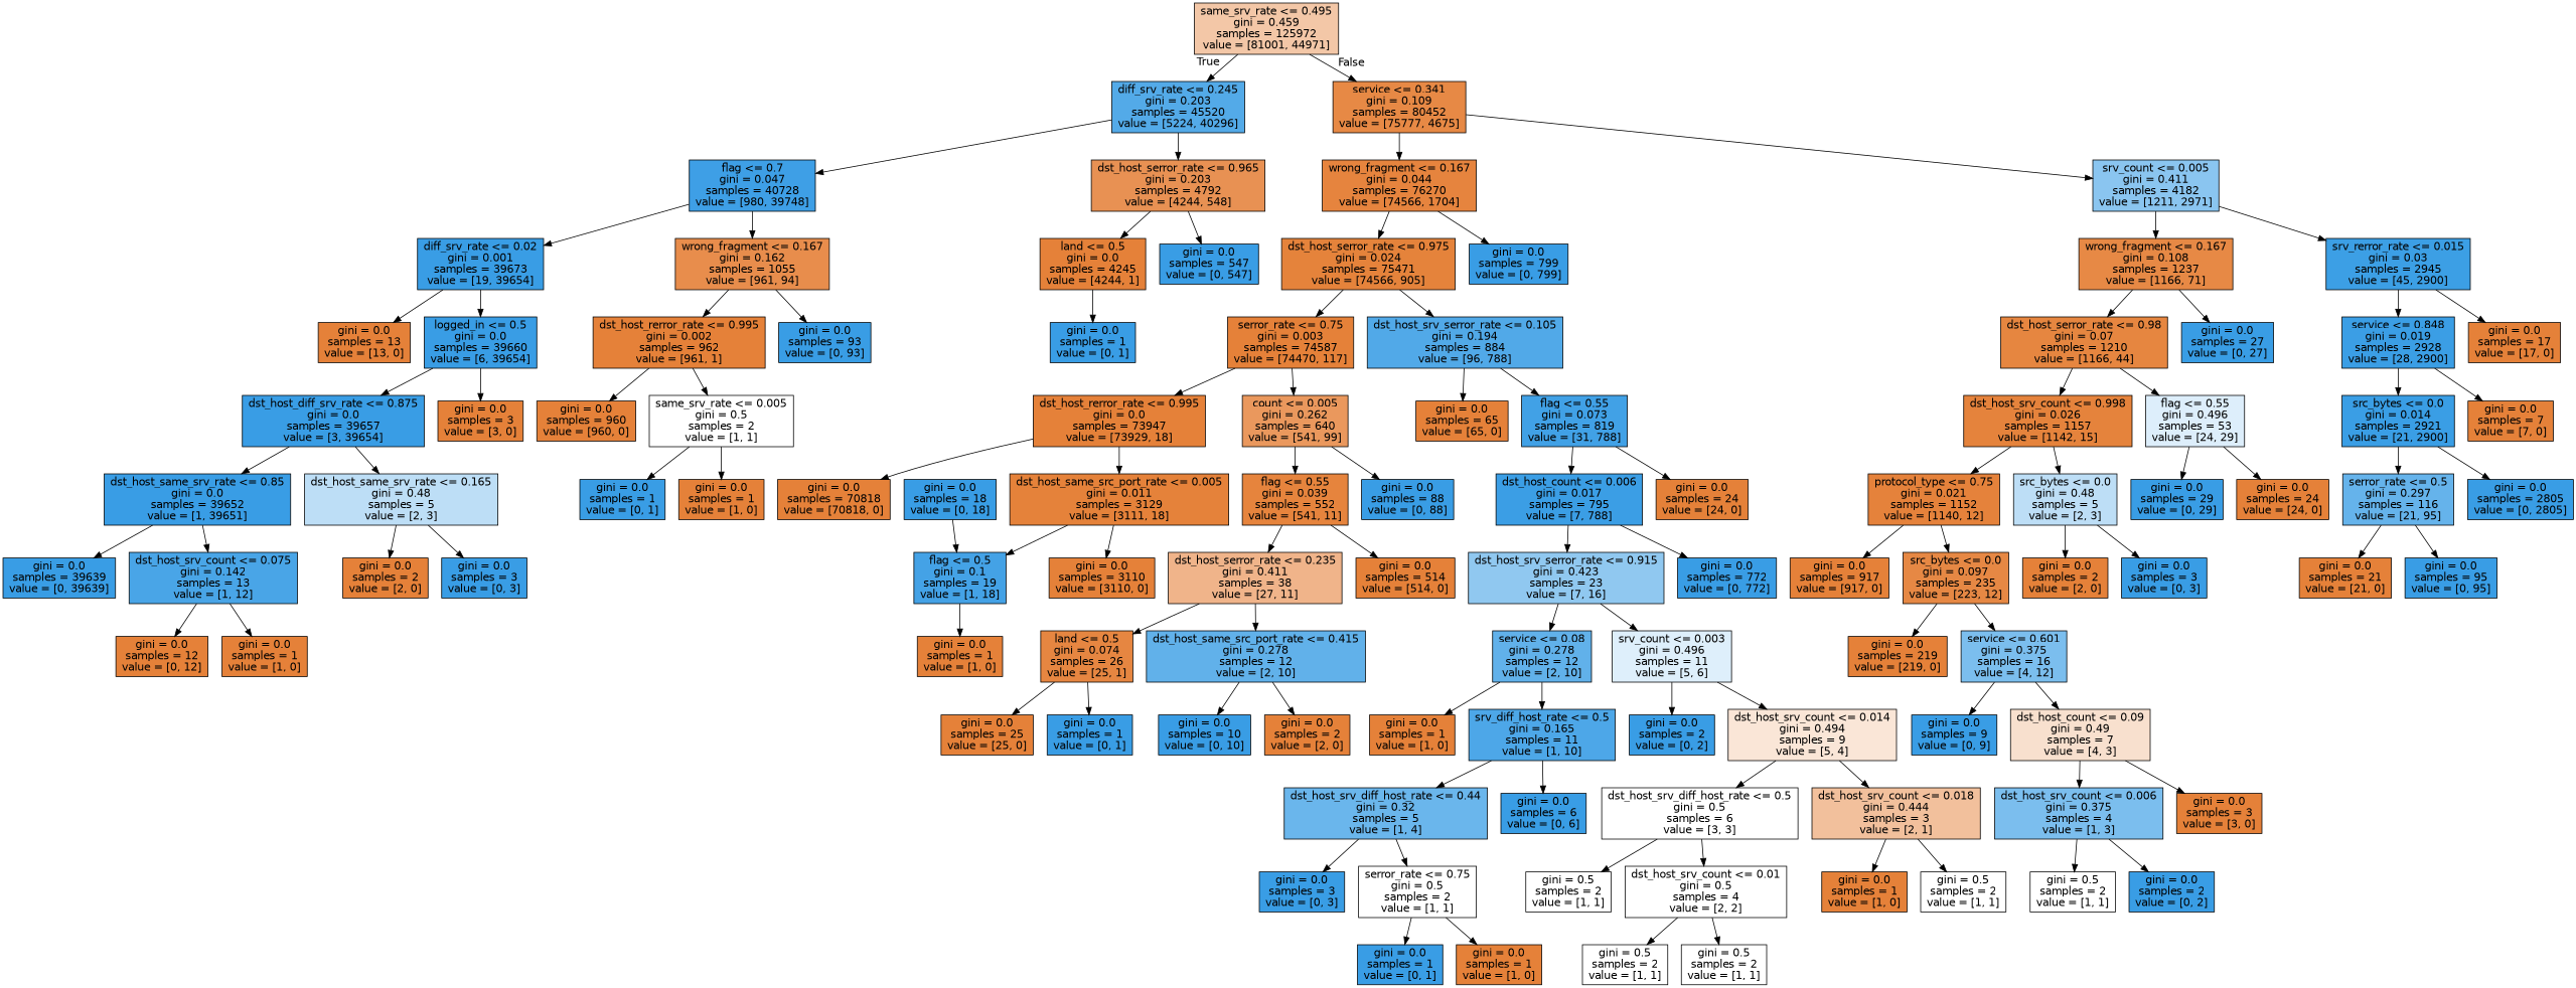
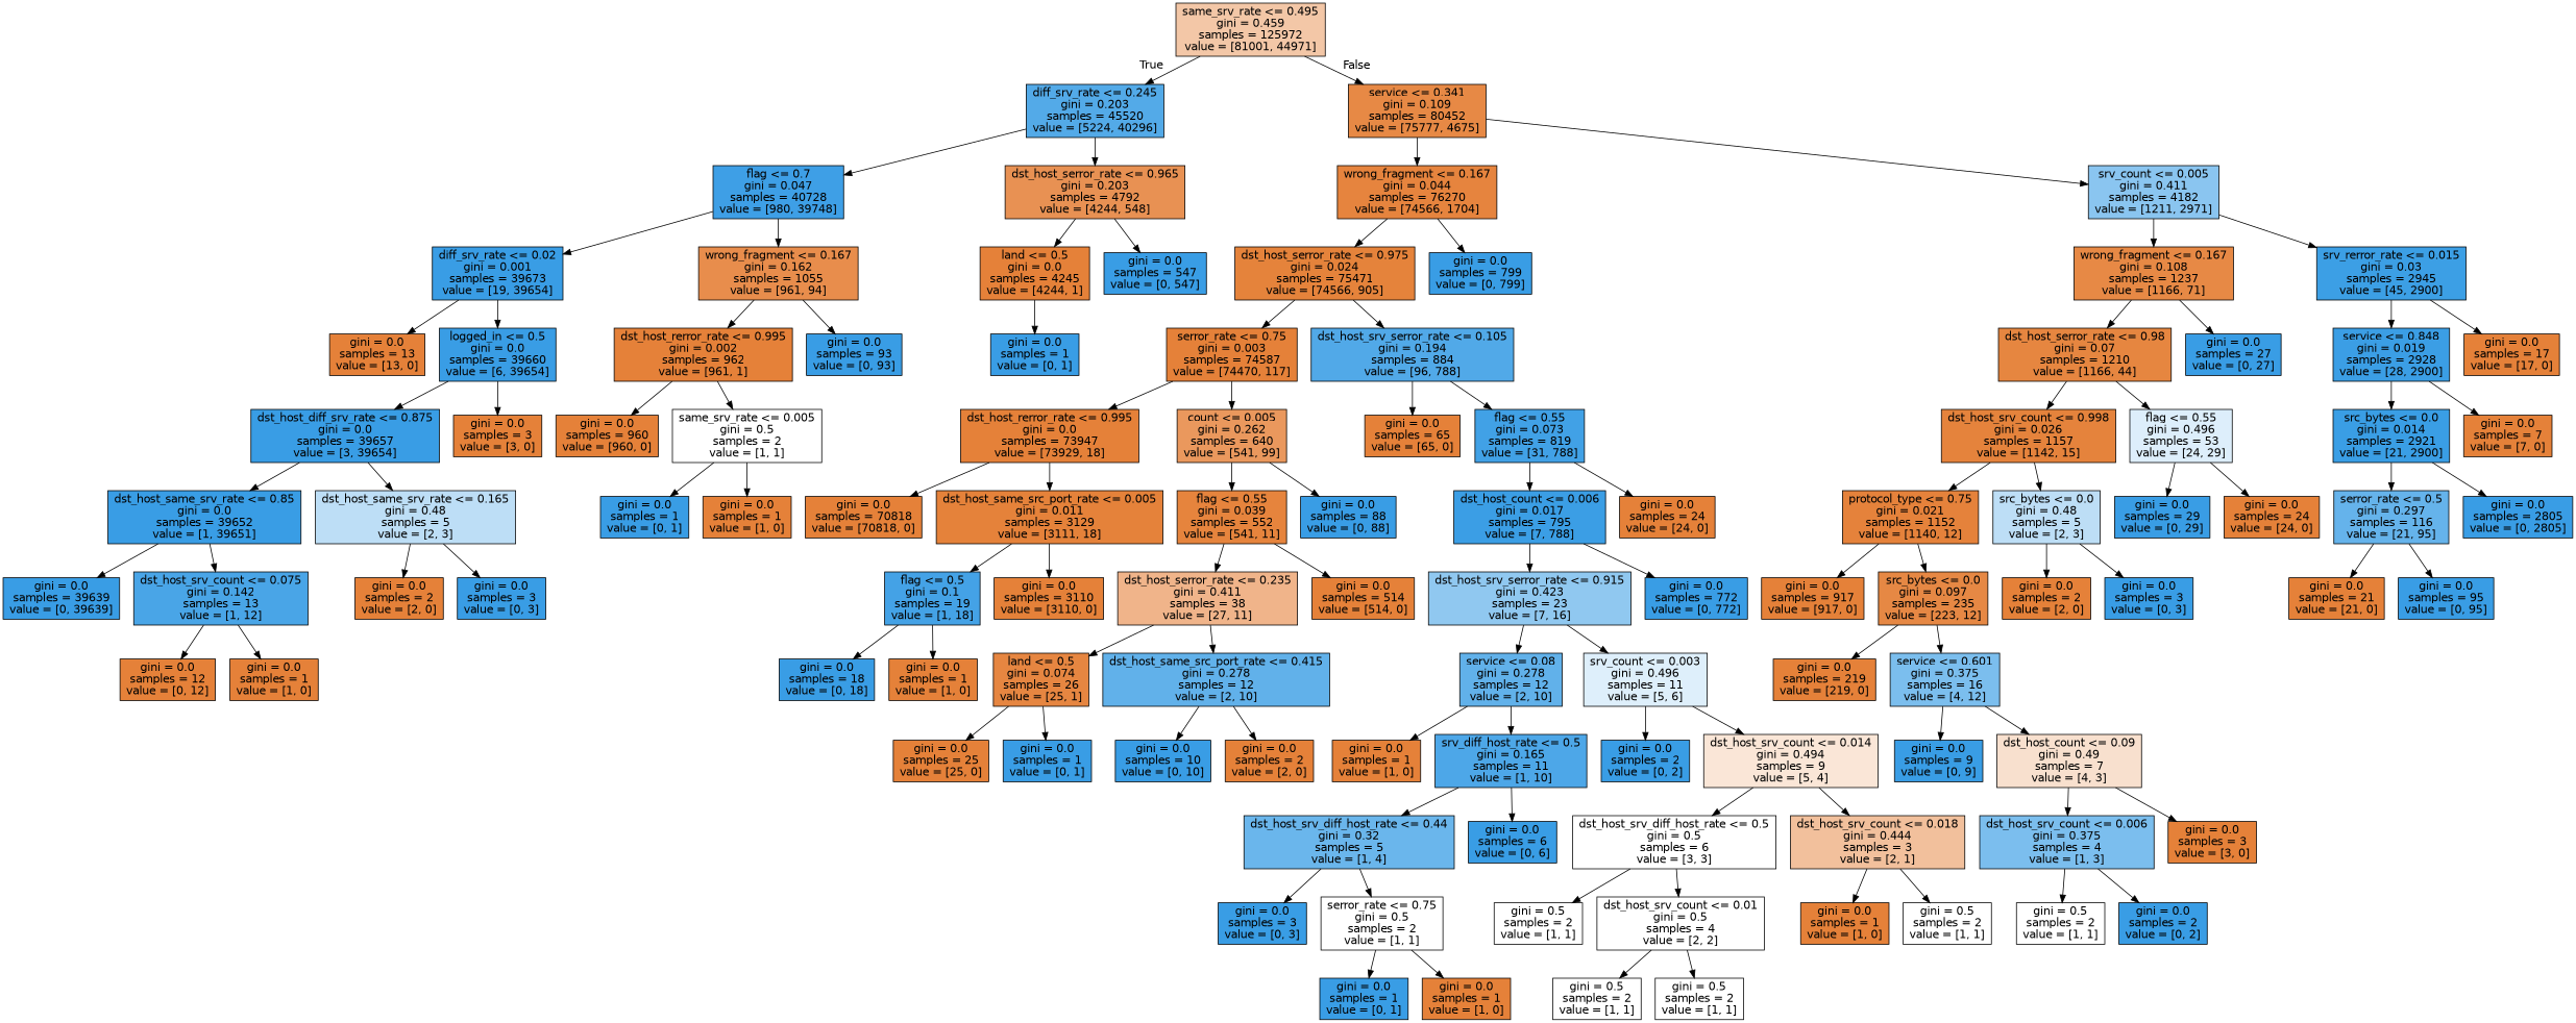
  digraph {
    node [color=black fillcolor="#e58139" fontname=helvetica shape=box style=filled]
    edge [fontname=helvetica]
    n1 [fillcolor="#f3c7a7" label="same_srv_rate <= 0.495\ngini = 0.459\nsamples = 125972\nvalue = [81001, 44971]"]
    n2 [fillcolor="#53aae8" label="diff_srv_rate <= 0.245\ngini = 0.203\nsamples = 45520\nvalue = [5224, 40296]"]
    n3 [fillcolor="#e78945" label="service <= 0.341\ngini = 0.109\nsamples = 80452\nvalue = [75777, 4675]"]
    n4 [fillcolor="#3e9fe6" label="flag <= 0.7\ngini = 0.047\nsamples = 40728\nvalue = [980, 39748]"]
    n5 [fillcolor="#e89153" label="dst_host_serror_rate <= 0.965\ngini = 0.203\nsamples = 4792\nvalue = [4244, 548]"]
    n6 [fillcolor="#e6843e" label="wrong_fragment <= 0.167\ngini = 0.044\nsamples = 76270\nvalue = [74566, 1704]"]
    n7 [fillcolor="#8ac5f0" label="srv_count <= 0.005\ngini = 0.411\nsamples = 4182\nvalue = [1211, 2971]"]
    n8 [fillcolor="#399de5" label="diff_srv_rate <= 0.02\ngini = 0.001\nsamples = 39673\nvalue = [19, 39654]"]
    n9 [fillcolor="#e88d4c" label="wrong_fragment <= 0.167\ngini = 0.162\nsamples = 1055\nvalue = [961, 94]"]
    n10 [label="land <= 0.5\ngini = 0.0\nsamples = 4245\nvalue = [4244, 1]"]
    n11 [fillcolor="#399de5" label="gini = 0.0\nsamples = 547\nvalue = [0, 547]"]
    n12 [label="gini = 0.0\nsamples = 13\nvalue = [13, 0]"]
    n13 [fillcolor="#399de5" label="logged_in <= 0.5\ngini = 0.0\nsamples = 39660\nvalue = [6, 39654]"]
    n14 [label="dst_host_rerror_rate <= 0.995\ngini = 0.002\nsamples = 962\nvalue = [961, 1]"]
    n15 [fillcolor="#399de5" label="gini = 0.0\nsamples = 93\nvalue = [0, 93]"]
    n16 [fillcolor="#399de5" label="dst_host_diff_srv_rate <= 0.875\ngini = 0.0\nsamples = 39657\nvalue = [3, 39654]"]
    n17 [label="gini = 0.0\nsamples = 3\nvalue = [3, 0]"]
    n18 [fillcolor="#399de5" label="dst_host_same_srv_rate <= 0.85\ngini = 0.0\nsamples = 39652\nvalue = [1, 39651]"]
    n19 [fillcolor="#bddef6" label="dst_host_same_srv_rate <= 0.165\ngini = 0.48\nsamples = 5\nvalue = [2, 3]"]
    n20 [fillcolor="#399de5" label="gini = 0.0\nsamples = 39639\nvalue = [0, 39639]"]
    n21 [fillcolor="#49a5e7" label="dst_host_srv_count <= 0.075\ngini = 0.142\nsamples = 13\nvalue = [1, 12]"]
    n22 [label="gini = 0.0\nsamples = 2\nvalue = [2, 0]"]
    n23 [fillcolor="#399de5" label="gini = 0.0\nsamples = 3\nvalue = [0, 3]"]
    n24 [label="gini = 0.0\nsamples = 12\nvalue = [0, 12]"]
    n25 [label="gini = 0.0\nsamples = 1\nvalue = [1, 0]"]
    n26 [label="gini = 0.0\nsamples = 960\nvalue = [960, 0]"]
    n27 [fillcolor="#ffffff" label="same_srv_rate <= 0.005\ngini = 0.5\nsamples = 2\nvalue = [1, 1]"]
    n28 [fillcolor="#399de5" label="gini = 0.0\nsamples = 1\nvalue = [0, 1]"]
    n29 [label="gini = 0.0\nsamples = 1\nvalue = [1, 0]"]
    n30 [fillcolor="#399de5" label="gini = 0.0\nsamples = 1\nvalue = [0, 1]"]
    n31 [fillcolor="#e5833b" label="dst_host_serror_rate <= 0.975\ngini = 0.024\nsamples = 75471\nvalue = [74566, 905]"]
    n32 [fillcolor="#399de5" label="gini = 0.0\nsamples = 799\nvalue = [0, 799]"]
    n33 [fillcolor="#e78945" label="wrong_fragment <= 0.167\ngini = 0.108\nsamples = 1237\nvalue = [1166, 71]"]
    n34 [fillcolor="#3c9fe5" label="srv_rerror_rate <= 0.015\ngini = 0.03\nsamples = 2945\nvalue = [45, 2900]"]
    n35 [label="serror_rate <= 0.75\ngini = 0.003\nsamples = 74587\nvalue = [74470, 117]"]
    n36 [fillcolor="#51a9e8" label="dst_host_srv_serror_rate <= 0.105\ngini = 0.194\nsamples = 884\nvalue = [96, 788]"]
    n37 [label="dst_host_rerror_rate <= 0.995\ngini = 0.0\nsamples = 73947\nvalue = [73929, 18]"]
    n38 [fillcolor="#ea985d" label="count <= 0.005\ngini = 0.262\nsamples = 640\nvalue = [541, 99]"]
    n39 [label="gini = 0.0\nsamples = 65\nvalue = [65, 0]"]
    n40 [fillcolor="#41a1e6" label="flag <= 0.55\ngini = 0.073\nsamples = 819\nvalue = [31, 788]"]
    n41 [label="gini = 0.0\nsamples = 70818\nvalue = [70818, 0]"]
    n42 [fillcolor="#e5823a" label="dst_host_same_src_port_rate <= 0.005\ngini = 0.011\nsamples = 3129\nvalue = [3111, 18]"]
    n43 [fillcolor="#e6843d" label="flag <= 0.55\ngini = 0.039\nsamples = 552\nvalue = [541, 11]"]
    n44 [fillcolor="#399de5" label="gini = 0.0\nsamples = 88\nvalue = [0, 88]"]
    n45 [fillcolor="#44a2e6" label="flag <= 0.5\ngini = 0.1\nsamples = 19\nvalue = [1, 18]"]
    n46 [label="gini = 0.0\nsamples = 3110\nvalue = [3110, 0]"]
    n47 [fillcolor="#399de5" label="gini = 0.0\nsamples = 18\nvalue = [0, 18]"]
    n48 [label="gini = 0.0\nsamples = 1\nvalue = [1, 0]"]
    n49 [fillcolor="#f0b48a" label="dst_host_serror_rate <= 0.235\ngini = 0.411\nsamples = 38\nvalue = [27, 11]"]
    n50 [label="gini = 0.0\nsamples = 514\nvalue = [514, 0]"]
    n51 [fillcolor="#e68641" label="land <= 0.5\ngini = 0.074\nsamples = 26\nvalue = [25, 1]"]
    n52 [fillcolor="#61b1ea" label="dst_host_same_src_port_rate <= 0.415\ngini = 0.278\nsamples = 12\nvalue = [2, 10]"]
    n53 [label="gini = 0.0\nsamples = 25\nvalue = [25, 0]"]
    n54 [fillcolor="#399de5" label="gini = 0.0\nsamples = 1\nvalue = [0, 1]"]
    n55 [fillcolor="#399de5" label="gini = 0.0\nsamples = 10\nvalue = [0, 10]"]
    n56 [label="gini = 0.0\nsamples = 2\nvalue = [2, 0]"]
    n57 [fillcolor="#3b9ee5" label="dst_host_count <= 0.006\ngini = 0.017\nsamples = 795\nvalue = [7, 788]"]
    n58 [label="gini = 0.0\nsamples = 24\nvalue = [24, 0]"]
    n59 [fillcolor="#90c8f0" label="dst_host_srv_serror_rate <= 0.915\ngini = 0.423\nsamples = 23\nvalue = [7, 16]"]
    n60 [fillcolor="#399de5" label="gini = 0.0\nsamples = 772\nvalue = [0, 772]"]
    n61 [fillcolor="#61b1ea" label="service <= 0.08\ngini = 0.278\nsamples = 12\nvalue = [2, 10]"]
    n62 [fillcolor="#deeffb" label="srv_count <= 0.003\ngini = 0.496\nsamples = 11\nvalue = [5, 6]"]
    n63 [label="gini = 0.0\nsamples = 1\nvalue = [1, 0]"]
    n64 [fillcolor="#4da7e8" label="srv_diff_host_rate <= 0.5\ngini = 0.165\nsamples = 11\nvalue = [1, 10]"]
    n65 [fillcolor="#399de5" label="gini = 0.0\nsamples = 2\nvalue = [0, 2]"]
    n66 [fillcolor="#fae6d7" label="dst_host_srv_count <= 0.014\ngini = 0.494\nsamples = 9\nvalue = [5, 4]"]
    n67 [fillcolor="#6ab6ec" label="dst_host_srv_diff_host_rate <= 0.44\ngini = 0.32\nsamples = 5\nvalue = [1, 4]"]
    n68 [fillcolor="#399de5" label="gini = 0.0\nsamples = 6\nvalue = [0, 6]"]
    n69 [fillcolor="#399de5" label="gini = 0.0\nsamples = 3\nvalue = [0, 3]"]
    n70 [fillcolor="#ffffff" label="serror_rate <= 0.75\ngini = 0.5\nsamples = 2\nvalue = [1, 1]"]
    n71 [fillcolor="#399de5" label="gini = 0.0\nsamples = 1\nvalue = [0, 1]"]
    n72 [label="gini = 0.0\nsamples = 1\nvalue = [1, 0]"]
    n73 [fillcolor="#ffffff" label="dst_host_srv_diff_host_rate <= 0.5\ngini = 0.5\nsamples = 6\nvalue = [3, 3]"]
    n74 [fillcolor="#f2c09c" label="dst_host_srv_count <= 0.018\ngini = 0.444\nsamples = 3\nvalue = [2, 1]"]
    n75 [fillcolor="#ffffff" label="gini = 0.5\nsamples = 2\nvalue = [1, 1]"]
    n76 [fillcolor="#ffffff" label="dst_host_srv_count <= 0.01\ngini = 0.5\nsamples = 4\nvalue = [2, 2]"]
    n77 [label="gini = 0.0\nsamples = 1\nvalue = [1, 0]"]
    n78 [fillcolor="#ffffff" label="gini = 0.5\nsamples = 2\nvalue = [1, 1]"]
    n79 [fillcolor="#ffffff" label="gini = 0.5\nsamples = 2\nvalue = [1, 1]"]
    n80 [fillcolor="#ffffff" label="gini = 0.5\nsamples = 2\nvalue = [1, 1]"]
    n81 [fillcolor="#e68640" label="dst_host_serror_rate <= 0.98\ngini = 0.07\nsamples = 1210\nvalue = [1166, 44]"]
    n82 [fillcolor="#399de5" label="gini = 0.0\nsamples = 27\nvalue = [0, 27]"]
    n83 [fillcolor="#3b9ee5" label="service <= 0.848\ngini = 0.019\nsamples = 2928\nvalue = [28, 2900]"]
    n84 [label="gini = 0.0\nsamples = 17\nvalue = [17, 0]"]
    n85 [fillcolor="#e5833c" label="dst_host_srv_count <= 0.998\ngini = 0.026\nsamples = 1157\nvalue = [1142, 15]"]
    n86 [fillcolor="#ddeefb" label="flag <= 0.55\ngini = 0.496\nsamples = 53\nvalue = [24, 29]"]
    n87 [fillcolor="#e5823b" label="protocol_type <= 0.75\ngini = 0.021\nsamples = 1152\nvalue = [1140, 12]"]
    n88 [fillcolor="#bddef6" label="src_bytes <= 0.0\ngini = 0.48\nsamples = 5\nvalue = [2, 3]"]
    n89 [fillcolor="#399de5" label="gini = 0.0\nsamples = 29\nvalue = [0, 29]"]
    n90 [label="gini = 0.0\nsamples = 24\nvalue = [24, 0]"]
    n91 [label="gini = 0.0\nsamples = 917\nvalue = [917, 0]"]
    n92 [fillcolor="#e68844" label="src_bytes <= 0.0\ngini = 0.097\nsamples = 235\nvalue = [223, 12]"]
    n93 [label="gini = 0.0\nsamples = 2\nvalue = [2, 0]"]
    n94 [fillcolor="#399de5" label="gini = 0.0\nsamples = 3\nvalue = [0, 3]"]
    n95 [label="gini = 0.0\nsamples = 219\nvalue = [219, 0]"]
    n96 [fillcolor="#7bbeee" label="service <= 0.601\ngini = 0.375\nsamples = 16\nvalue = [4, 12]"]
    n97 [fillcolor="#399de5" label="gini = 0.0\nsamples = 9\nvalue = [0, 9]"]
    n98 [fillcolor="#f8e0ce" label="dst_host_count <= 0.09\ngini = 0.49\nsamples = 7\nvalue = [4, 3]"]
    n99 [fillcolor="#7bbeee" label="dst_host_srv_count <= 0.006\ngini = 0.375\nsamples = 4\nvalue = [1, 3]"]
    n100 [label="gini = 0.0\nsamples = 3\nvalue = [3, 0]"]
    n101 [fillcolor="#ffffff" label="gini = 0.5\nsamples = 2\nvalue = [1, 1]"]
    n102 [fillcolor="#399de5" label="gini = 0.0\nsamples = 2\nvalue = [0, 2]"]
    n103 [fillcolor="#3a9ee5" label="src_bytes <= 0.0\ngini = 0.014\nsamples = 2921\nvalue = [21, 2900]"]
    n104 [label="gini = 0.0\nsamples = 7\nvalue = [7, 0]"]
    n105 [fillcolor="#65b3eb" label="serror_rate <= 0.5\ngini = 0.297\nsamples = 116\nvalue = [21, 95]"]
    n106 [fillcolor="#399de5" label="gini = 0.0\nsamples = 2805\nvalue = [0, 2805]"]
    n107 [label="gini = 0.0\nsamples = 21\nvalue = [21, 0]"]
    n108 [fillcolor="#399de5" label="gini = 0.0\nsamples = 95\nvalue = [0, 95]"]
    n1 -> n2 [headlabel=True labelangle=45 labeldistance=2.5]
    n1 -> n3 [headlabel=False labelangle=-45 labeldistance=2.5]
    n2 -> n4
    n2 -> n5
    n3 -> n6
    n3 -> n7
    n4 -> n8
    n4 -> n9
    n5 -> n10
    n5 -> n11
    n6 -> n31
    n6 -> n32
    n7 -> n33
    n7 -> n34
    n8 -> n12
    n8 -> n13
    n9 -> n14
    n9 -> n15
    n10 -> n30
    n13 -> n16
    n13 -> n17
    n14 -> n26
    n14 -> n27
    n16 -> n18
    n16 -> n19
    n18 -> n20
    n18 -> n21
    n19 -> n22
    n19 -> n23
    n21 -> n24
    n21 -> n25
    n27 -> n28
    n27 -> n29
    n31 -> n35
    n31 -> n36
    n33 -> n81
    n33 -> n82
    n34 -> n83
    n34 -> n84
    n35 -> n37
    n35 -> n38
    n36 -> n39
    n36 -> n40
    n37 -> n41
    n37 -> n42
    n38 -> n43
    n38 -> n44
    n40 -> n57
    n40 -> n58
    n42 -> n45
    n42 -> n46
    n43 -> n49
    n43 -> n50
-   n47 -> n45
+   n45 -> n47
    n45 -> n48
    n49 -> n51
    n49 -> n52
    n51 -> n53
    n51 -> n54
    n52 -> n55
    n52 -> n56
    n57 -> n59
    n57 -> n60
    n59 -> n61
    n59 -> n62
    n61 -> n63
    n61 -> n64
    n62 -> n65
    n62 -> n66
    n64 -> n67
    n64 -> n68
    n66 -> n73
    n66 -> n74
    n67 -> n69
    n67 -> n70
    n70 -> n71
    n70 -> n72
    n73 -> n75
    n73 -> n76
    n74 -> n77
    n74 -> n78
    n76 -> n79
    n76 -> n80
    n81 -> n85
    n81 -> n86
    n83 -> n103
    n83 -> n104
    n85 -> n87
    n85 -> n88
    n86 -> n89
    n86 -> n90
    n87 -> n91
    n87 -> n92
    n88 -> n93
    n88 -> n94
    n92 -> n95
    n92 -> n96
    n96 -> n97
    n96 -> n98
    n98 -> n99
    n98 -> n100
    n99 -> n101
    n99 -> n102
    n103 -> n105
    n103 -> n106
    n105 -> n107
    n105 -> n108
  }
